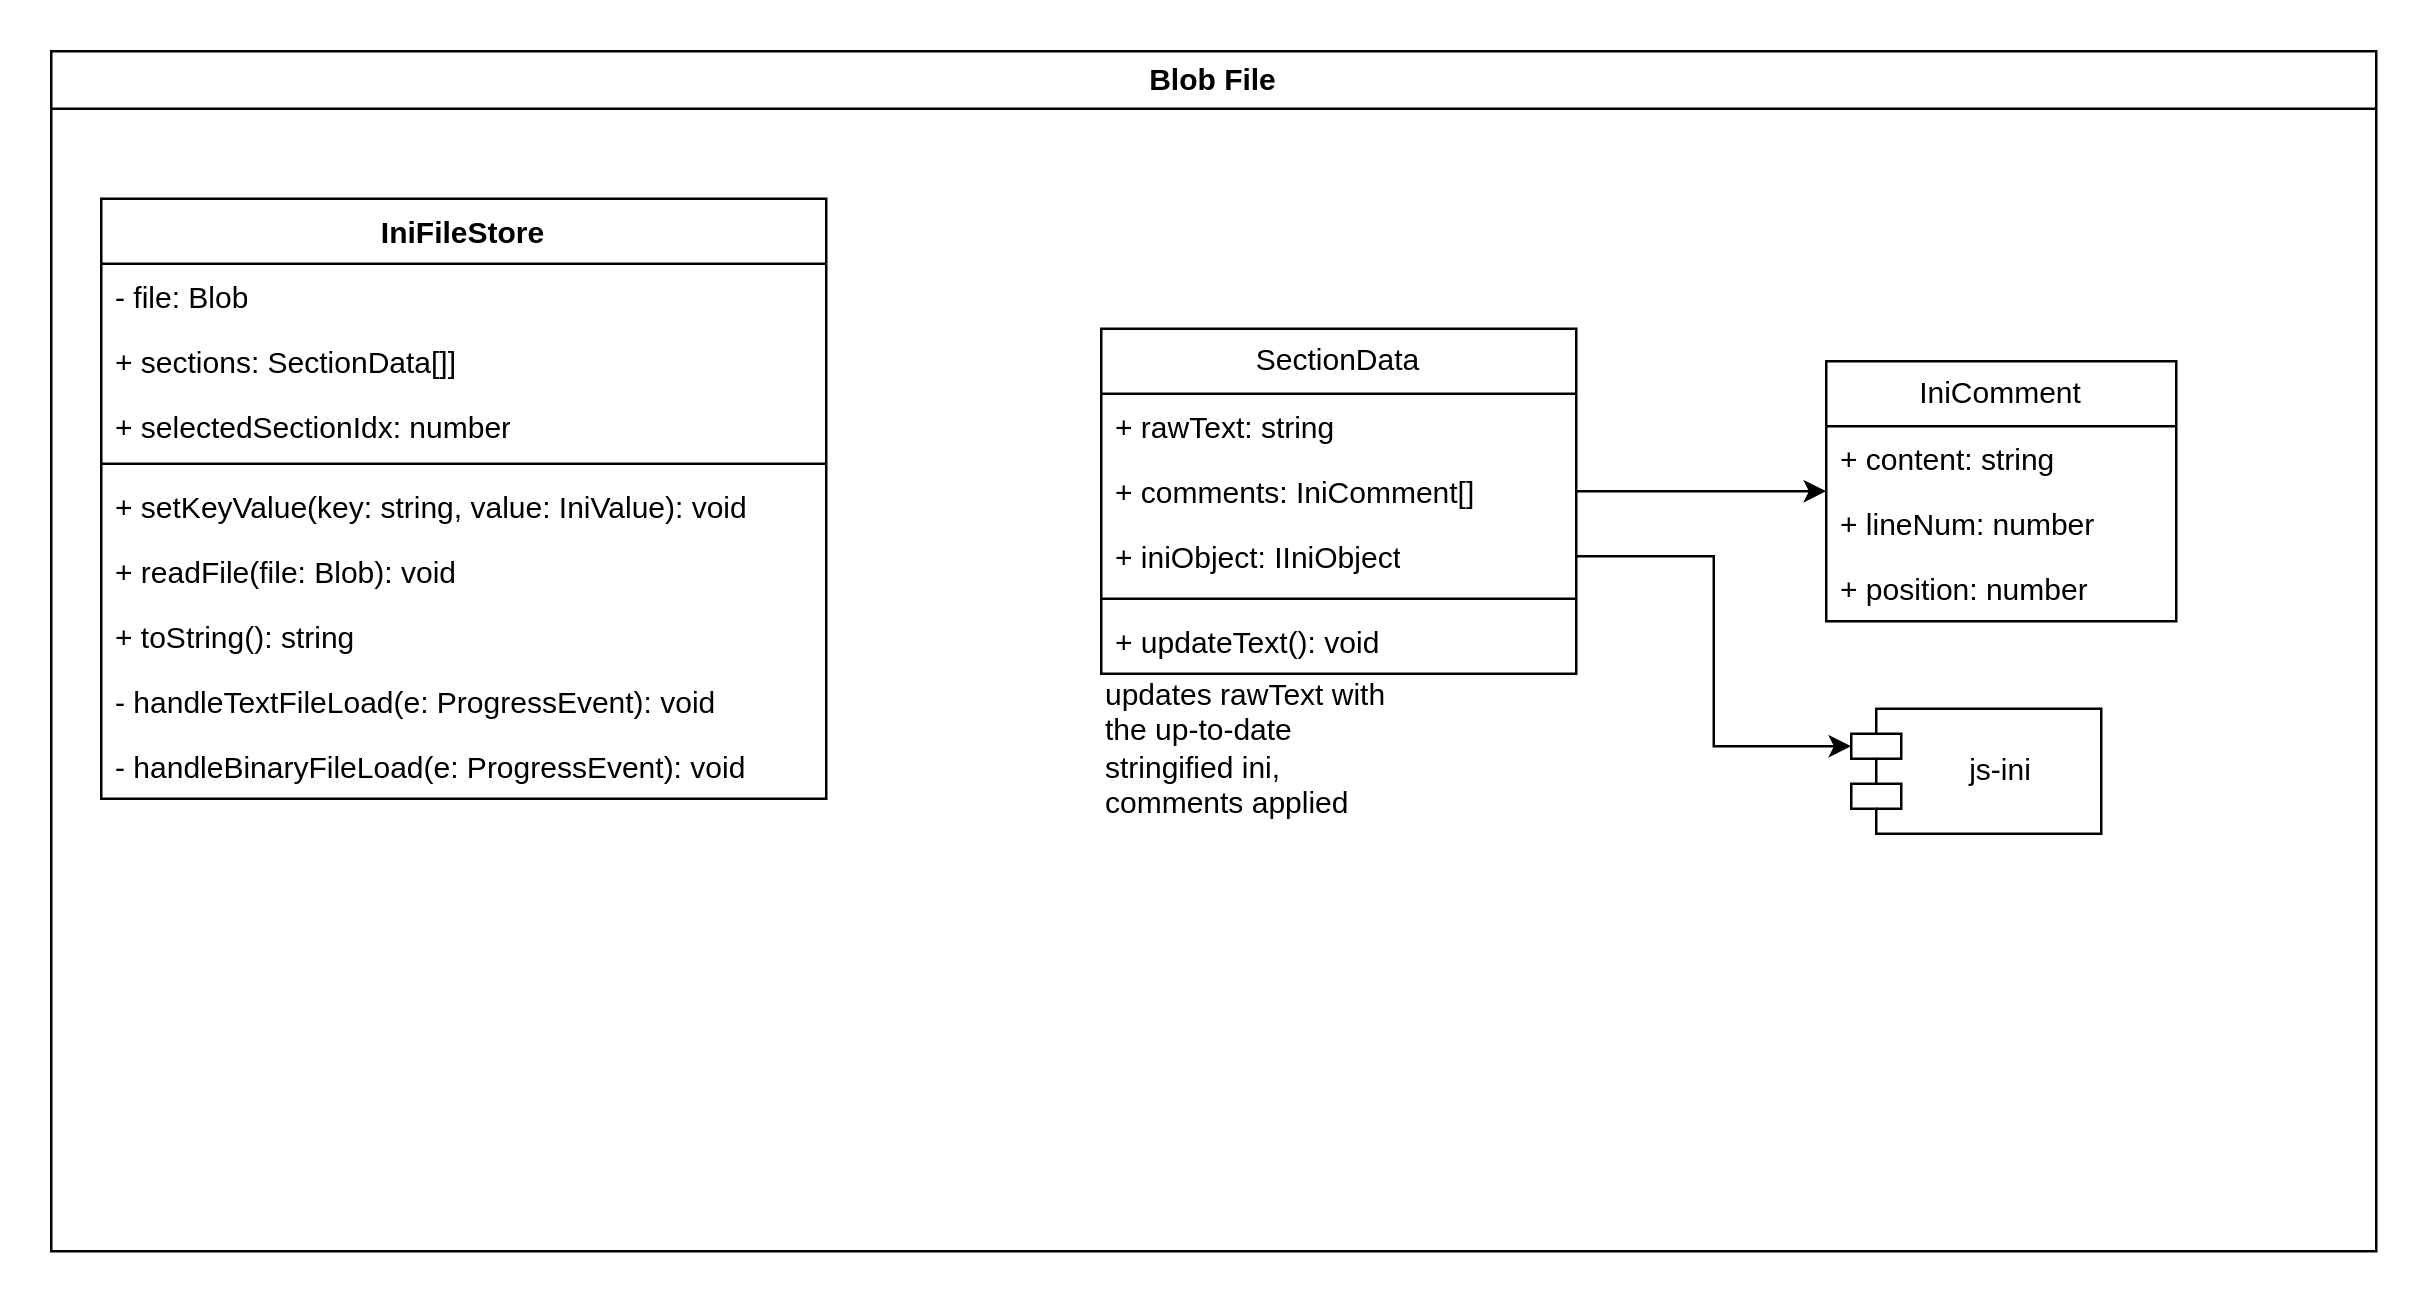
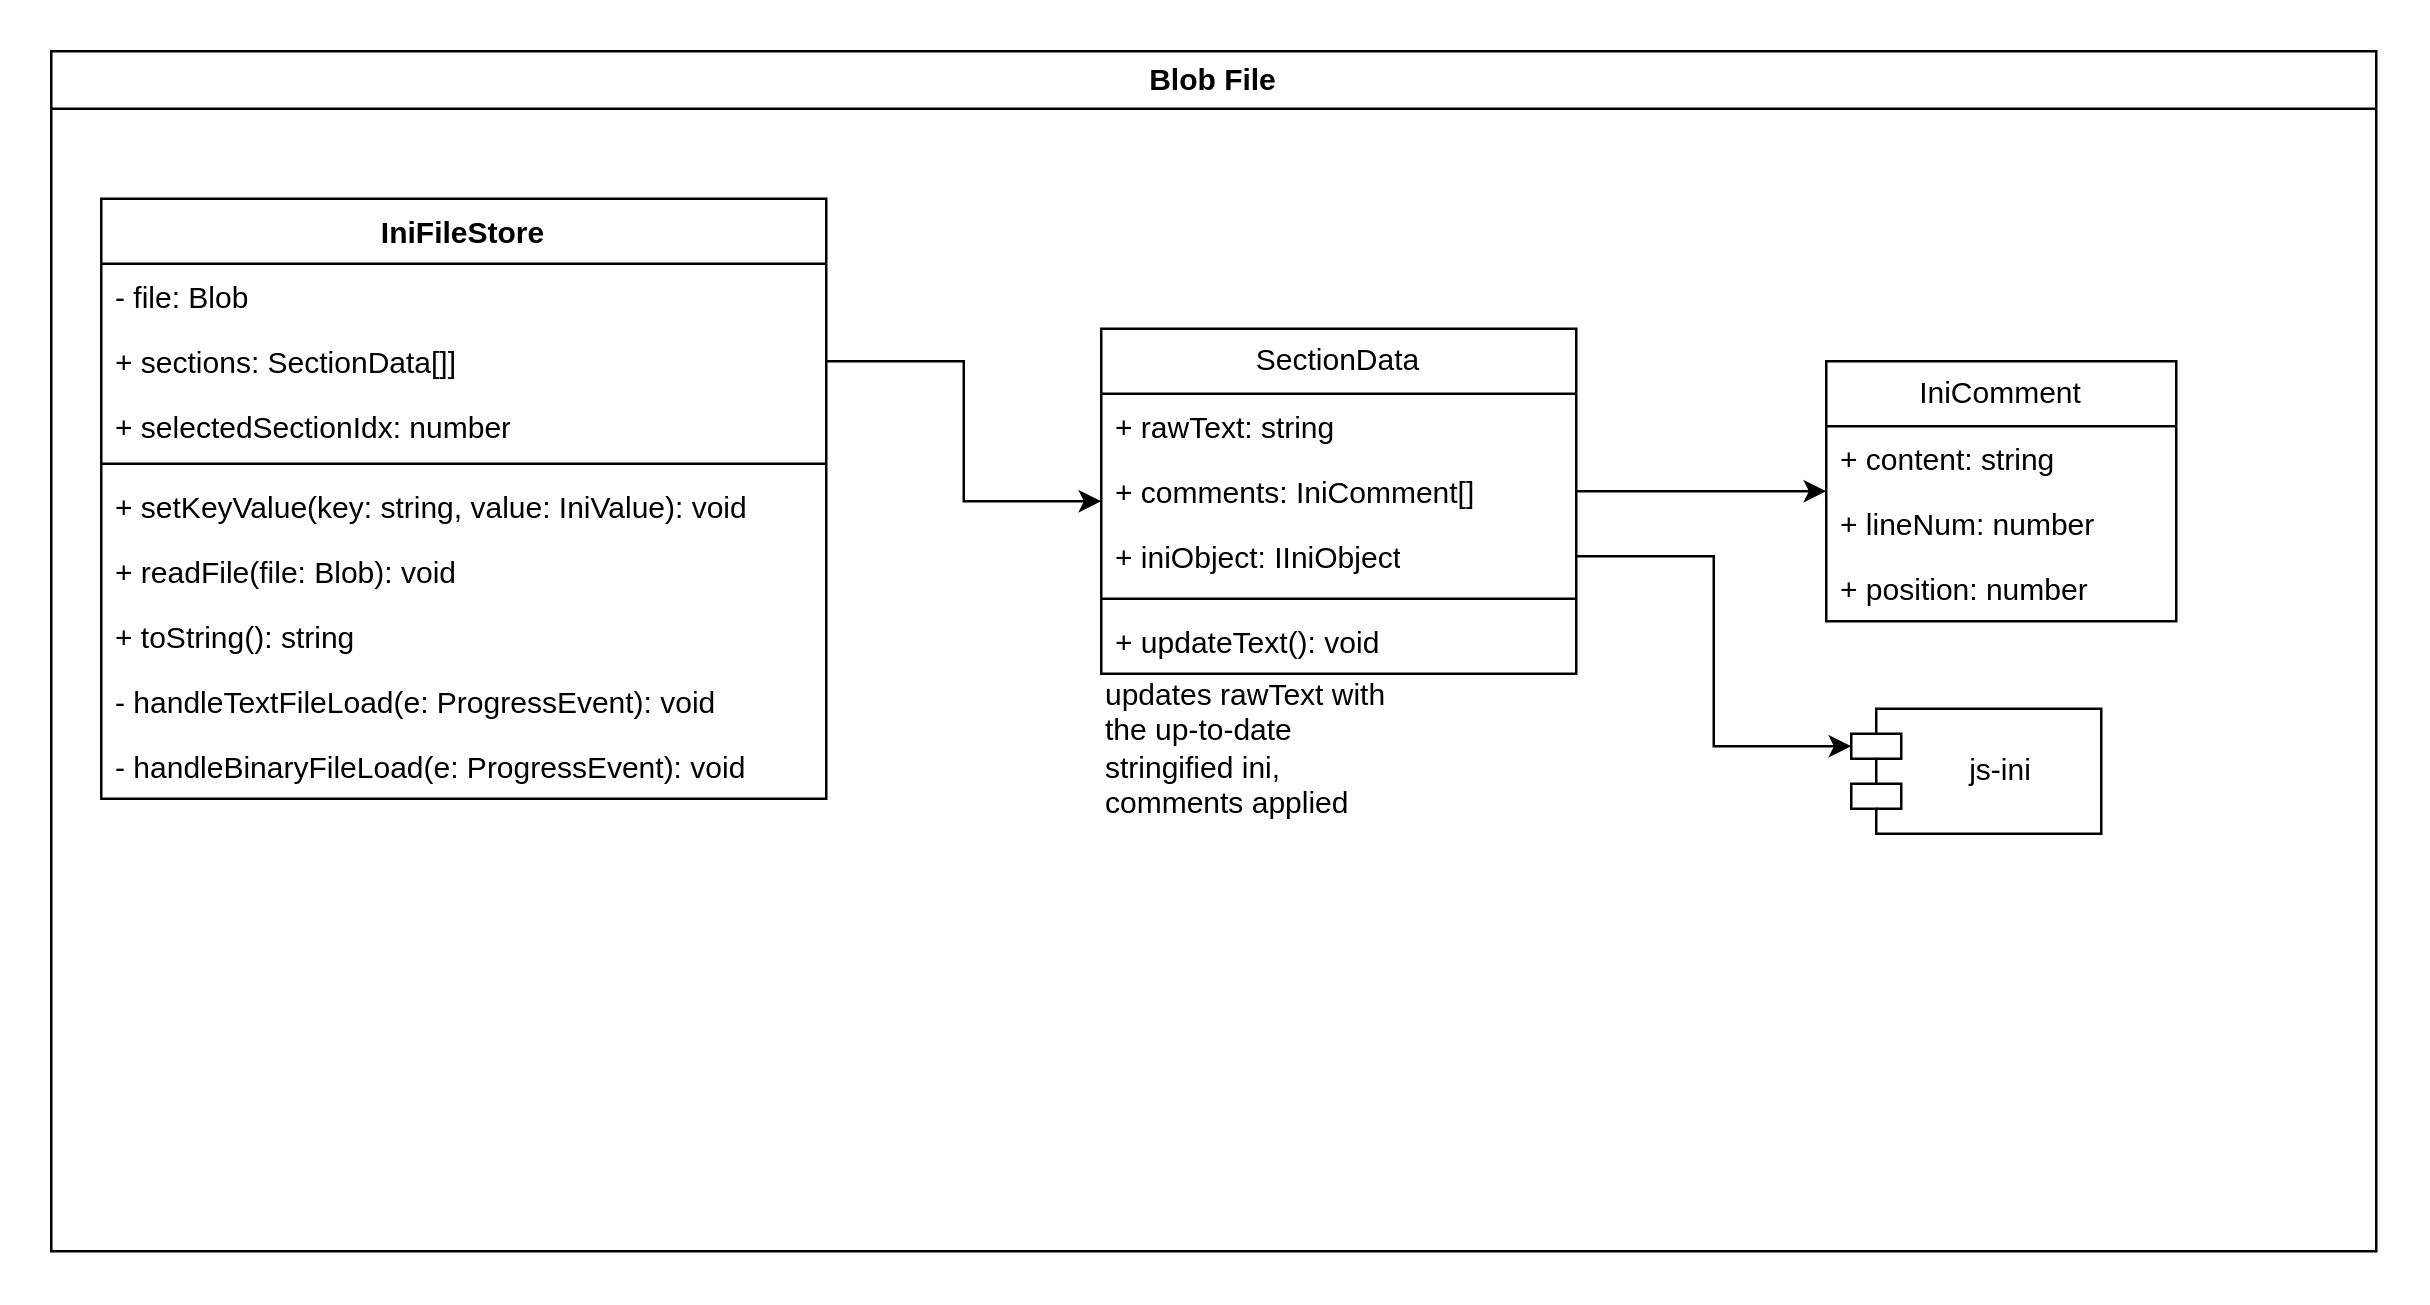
  <mxCell id="0" />
  <mxCell id="1" parent="0" />
  <mxCell id="2" value="Blob File" style="swimlane;whiteSpace=wrap;html=1;" vertex="1" parent="1"><mxGeometry x="20" y="20" width="930" height="480" as="geometry" /></mxCell>
  <mxCell id="3" value="SectionData" style="swimlane;fontStyle=0;childLayout=stackLayout;horizontal=1;startSize=26;fillColor=none;horizontalStack=0;resizeParent=1;resizeParentMax=0;resizeLast=0;collapsible=1;marginBottom=0;whiteSpace=wrap;html=1;" vertex="1" parent="2"><mxGeometry x="420" y="111" width="190" height="138" as="geometry" /></mxCell>
  <mxCell id="4" value="+ rawText: string" style="text;strokeColor=none;fillColor=none;align=left;verticalAlign=top;spacingLeft=4;spacingRight=4;overflow=hidden;rotatable=0;points=[[0,0.5],[1,0.5]];portConstraint=eastwest;whiteSpace=wrap;html=1;" vertex="1" parent="3"><mxGeometry y="26" width="190" height="26" as="geometry" /></mxCell>
  <mxCell id="5" value="+ comments: IniComment[]" style="text;strokeColor=none;fillColor=none;align=left;verticalAlign=top;spacingLeft=4;spacingRight=4;overflow=hidden;rotatable=0;points=[[0,0.5],[1,0.5]];portConstraint=eastwest;whiteSpace=wrap;html=1;" vertex="1" parent="3"><mxGeometry y="52" width="190" height="26" as="geometry" /></mxCell>
  <mxCell id="6" value="+ iniObject: IIniObject" style="text;strokeColor=none;fillColor=none;align=left;verticalAlign=top;spacingLeft=4;spacingRight=4;overflow=hidden;rotatable=0;points=[[0,0.5],[1,0.5]];portConstraint=eastwest;whiteSpace=wrap;html=1;" vertex="1" parent="3"><mxGeometry y="78" width="190" height="26" as="geometry" /></mxCell>
  <mxCell id="7" value="" style="line;strokeWidth=1;fillColor=none;align=left;verticalAlign=middle;spacingTop=-1;spacingLeft=3;spacingRight=3;rotatable=0;labelPosition=right;points=[];portConstraint=eastwest;strokeColor=inherit;" vertex="1" parent="3"><mxGeometry y="104" width="190" height="8" as="geometry" /></mxCell>
  <mxCell id="8" value="+ updateText(): void" style="text;strokeColor=none;fillColor=none;align=left;verticalAlign=top;spacingLeft=4;spacingRight=4;overflow=hidden;rotatable=0;points=[[0,0.5],[1,0.5]];portConstraint=eastwest;whiteSpace=wrap;html=1;" vertex="1" parent="3"><mxGeometry y="112" width="190" height="26" as="geometry" /></mxCell>
  <mxCell id="9" value="IniComment" style="swimlane;fontStyle=0;childLayout=stackLayout;horizontal=1;startSize=26;fillColor=none;horizontalStack=0;resizeParent=1;resizeParentMax=0;resizeLast=0;collapsible=1;marginBottom=0;whiteSpace=wrap;html=1;" vertex="1" parent="2"><mxGeometry x="710" y="124" width="140" height="104" as="geometry" /></mxCell>
  <mxCell id="10" value="+ content: string" style="text;strokeColor=none;fillColor=none;align=left;verticalAlign=top;spacingLeft=4;spacingRight=4;overflow=hidden;rotatable=0;points=[[0,0.5],[1,0.5]];portConstraint=eastwest;whiteSpace=wrap;html=1;" vertex="1" parent="9"><mxGeometry y="26" width="140" height="26" as="geometry" /></mxCell>
  <mxCell id="11" value="+ lineNum: number" style="text;strokeColor=none;fillColor=none;align=left;verticalAlign=top;spacingLeft=4;spacingRight=4;overflow=hidden;rotatable=0;points=[[0,0.5],[1,0.5]];portConstraint=eastwest;whiteSpace=wrap;html=1;" vertex="1" parent="9"><mxGeometry y="52" width="140" height="26" as="geometry" /></mxCell>
  <mxCell id="12" value="+ position: number" style="text;strokeColor=none;fillColor=none;align=left;verticalAlign=top;spacingLeft=4;spacingRight=4;overflow=hidden;rotatable=0;points=[[0,0.5],[1,0.5]];portConstraint=eastwest;whiteSpace=wrap;html=1;" vertex="1" parent="9"><mxGeometry y="78" width="140" height="26" as="geometry" /></mxCell>
  <mxCell id="13" style="edgeStyle=orthogonalEdgeStyle;rounded=0;orthogonalLoop=1;jettySize=auto;html=1;" edge="1" parent="2" source="5" target="9"><mxGeometry relative="1" as="geometry" /></mxCell>
  <mxCell id="14" value="updates rawText with the up-to-date stringified ini, comments applied" style="text;html=1;strokeColor=none;fillColor=none;align=left;verticalAlign=top;whiteSpace=wrap;rounded=0;" vertex="1" parent="2"><mxGeometry x="420" y="244" width="120" height="72" as="geometry" /></mxCell>
  <mxCell id="15" value="js-ini" style="shape=module;align=left;spacingLeft=20;align=center;verticalAlign=middle;whiteSpace=wrap;html=1;" vertex="1" parent="2"><mxGeometry x="720" y="263" width="100" height="50" as="geometry" /></mxCell>
  <mxCell id="16" style="edgeStyle=orthogonalEdgeStyle;rounded=0;orthogonalLoop=1;jettySize=auto;html=1;entryX=0;entryY=0;entryDx=0;entryDy=15;entryPerimeter=0;" edge="1" parent="2" source="6" target="15"><mxGeometry relative="1" as="geometry" /></mxCell>
  <mxCell id="17" value="IniFileStore" style="swimlane;fontStyle=1;align=center;verticalAlign=top;childLayout=stackLayout;horizontal=1;startSize=26;horizontalStack=0;resizeParent=1;resizeParentMax=0;resizeLast=0;collapsible=1;marginBottom=0;whiteSpace=wrap;html=1;" vertex="1" parent="2"><mxGeometry x="20" y="59" width="290" height="240" as="geometry" /></mxCell>
  <mxCell id="18" value="- file: Blob" style="text;strokeColor=none;fillColor=none;align=left;verticalAlign=top;spacingLeft=4;spacingRight=4;overflow=hidden;rotatable=0;points=[[0,0.5],[1,0.5]];portConstraint=eastwest;whiteSpace=wrap;html=1;" vertex="1" parent="17"><mxGeometry y="26" width="290" height="26" as="geometry" /></mxCell>
  <mxCell id="19" value="+ sections: SectionData[]]" style="text;strokeColor=none;fillColor=none;align=left;verticalAlign=top;spacingLeft=4;spacingRight=4;overflow=hidden;rotatable=0;points=[[0,0.5],[1,0.5]];portConstraint=eastwest;whiteSpace=wrap;html=1;" vertex="1" parent="17"><mxGeometry y="52" width="290" height="26" as="geometry" /></mxCell>
  <mxCell id="20" value="+ selectedSectionIdx: number" style="text;strokeColor=none;fillColor=none;align=left;verticalAlign=top;spacingLeft=4;spacingRight=4;overflow=hidden;rotatable=0;points=[[0,0.5],[1,0.5]];portConstraint=eastwest;whiteSpace=wrap;html=1;" vertex="1" parent="17"><mxGeometry y="78" width="290" height="24" as="geometry" /></mxCell>
  <mxCell id="21" value="" style="line;strokeWidth=1;fillColor=none;align=left;verticalAlign=middle;spacingTop=-1;spacingLeft=3;spacingRight=3;rotatable=0;labelPosition=right;points=[];portConstraint=eastwest;strokeColor=inherit;" vertex="1" parent="17"><mxGeometry y="102" width="290" height="8" as="geometry" /></mxCell>
  <mxCell id="22" value="+ setKeyValue(key: string, value: IniValue): void" style="text;strokeColor=none;fillColor=none;align=left;verticalAlign=top;spacingLeft=4;spacingRight=4;overflow=hidden;rotatable=0;points=[[0,0.5],[1,0.5]];portConstraint=eastwest;whiteSpace=wrap;html=1;" vertex="1" parent="17"><mxGeometry y="110" width="290" height="26" as="geometry" /></mxCell>
  <mxCell id="23" value="+ readFile(file: Blob): void" style="text;strokeColor=none;fillColor=none;align=left;verticalAlign=top;spacingLeft=4;spacingRight=4;overflow=hidden;rotatable=0;points=[[0,0.5],[1,0.5]];portConstraint=eastwest;whiteSpace=wrap;html=1;" vertex="1" parent="17"><mxGeometry y="136" width="290" height="26" as="geometry" /></mxCell>
  <mxCell id="24" value="+ toString(): string" style="text;strokeColor=none;fillColor=none;align=left;verticalAlign=top;spacingLeft=4;spacingRight=4;overflow=hidden;rotatable=0;points=[[0,0.5],[1,0.5]];portConstraint=eastwest;whiteSpace=wrap;html=1;" vertex="1" parent="17"><mxGeometry y="162" width="290" height="26" as="geometry" /></mxCell>
  <mxCell id="25" value="- handleTextFileLoad(e: ProgressEvent): void" style="text;strokeColor=none;fillColor=none;align=left;verticalAlign=top;spacingLeft=4;spacingRight=4;overflow=hidden;rotatable=0;points=[[0,0.5],[1,0.5]];portConstraint=eastwest;whiteSpace=wrap;html=1;" vertex="1" parent="17"><mxGeometry y="188" width="290" height="26" as="geometry" /></mxCell>
  <mxCell id="26" value="- handleBinaryFileLoad(e: ProgressEvent): void" style="text;strokeColor=none;fillColor=none;align=left;verticalAlign=top;spacingLeft=4;spacingRight=4;overflow=hidden;rotatable=0;points=[[0,0.5],[1,0.5]];portConstraint=eastwest;whiteSpace=wrap;html=1;" vertex="1" parent="17"><mxGeometry y="214" width="290" height="26" as="geometry" /></mxCell>
+ <mxCell id="27" style="edgeStyle=orthogonalEdgeStyle;rounded=0;orthogonalLoop=1;jettySize=auto;html=1;" edge="1" parent="2" source="19" target="3"><mxGeometry relative="1" as="geometry" /></mxCell>
